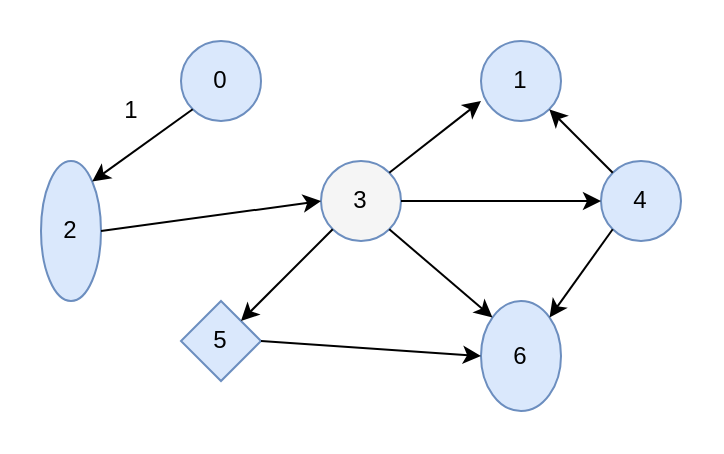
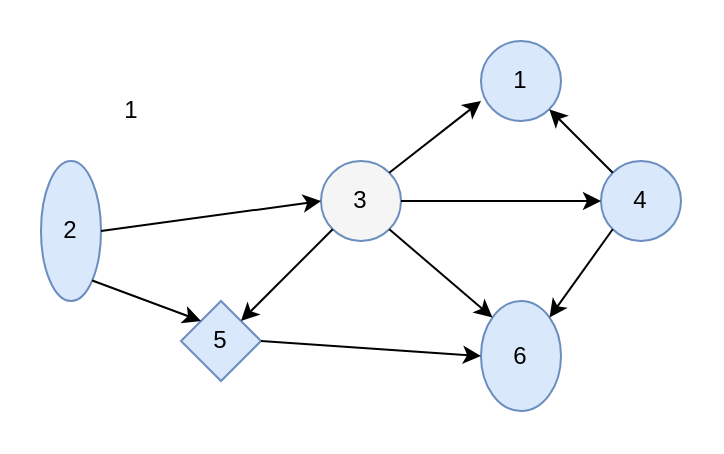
  <mxCell id="0" />
  <mxCell id="1" parent="0" />
- <mxCell id="2" value="0" style="ellipse;whiteSpace=wrap;html=1;aspect=fixed;fillColor=#dae8fc;strokeColor=#6c8ebf;" vertex="1" parent="1"><mxGeometry x="90" y="20" width="40" height="40" as="geometry" /></mxCell>
  <mxCell id="3" value="1" style="ellipse;whiteSpace=wrap;html=1;aspect=fixed;fillColor=#dae8fc;strokeColor=#6c8ebf;" vertex="1" parent="1"><mxGeometry x="240" y="20" width="40" height="40" as="geometry" /></mxCell>
  <mxCell id="4" value="2" style="ellipse;whiteSpace=wrap;html=1;aspect=fixed;fillColor=#dae8fc;strokeColor=#6c8ebf;" vertex="1" parent="1"><mxGeometry x="20" y="80" width="30" height="70" as="geometry" /></mxCell>
  <mxCell id="5" value="3" style="ellipse;whiteSpace=wrap;html=1;aspect=fixed;fillColor=#f5f5f5;strokeColor=#6c8ebf;" vertex="1" parent="1"><mxGeometry x="160" y="80" width="40" height="40" as="geometry" /></mxCell>
  <mxCell id="6" value="4" style="ellipse;whiteSpace=wrap;html=1;aspect=fixed;fillColor=#dae8fc;strokeColor=#6c8ebf;" vertex="1" parent="1"><mxGeometry x="300" y="80" width="40" height="40" as="geometry" /></mxCell>
  <mxCell id="7" value="5" style="rhombus;whiteSpace=wrap;html=1;aspect=fixed;fillColor=#dae8fc;strokeColor=#6c8ebf;" vertex="1" parent="1"><mxGeometry x="90" y="150" width="40" height="40" as="geometry" /></mxCell>
  <mxCell id="8" value="6" style="ellipse;whiteSpace=wrap;html=1;aspect=fixed;fillColor=#dae8fc;strokeColor=#6c8ebf;" vertex="1" parent="1"><mxGeometry x="240" y="150" width="40" height="55" as="geometry" /></mxCell>
- <mxCell id="9" value="" style="endArrow=classic;html=1;rounded=0;exitX=0;exitY=1;exitDx=0;exitDy=0;entryX=1;entryY=0;entryDx=0;entryDy=0;" edge="1" parent="1" source="2" target="4"><mxGeometry width="50" height="50" relative="1" as="geometry"><mxPoint x="320" y="240" as="sourcePoint" /><mxPoint x="380" y="190" as="targetPoint" /></mxGeometry></mxCell>
+ <mxCell id="10" value="" style="endArrow=classic;html=1;rounded=0;exitX=1;exitY=1;exitDx=0;exitDy=0;entryX=0;entryY=0;entryDx=0;entryDy=0;" edge="1" parent="1" source="4" target="7"><mxGeometry width="50" height="50" relative="1" as="geometry"><mxPoint x="106" y="64" as="sourcePoint" /><mxPoint x="64" y="96" as="targetPoint" /></mxGeometry></mxCell>
  <mxCell id="11" value="" style="endArrow=classic;html=1;rounded=0;exitX=1;exitY=0.5;exitDx=0;exitDy=0;entryX=0;entryY=0.5;entryDx=0;entryDy=0;" edge="1" parent="1" source="4" target="5"><mxGeometry width="50" height="50" relative="1" as="geometry"><mxPoint x="116" y="74" as="sourcePoint" /><mxPoint x="74" y="106" as="targetPoint" /></mxGeometry></mxCell>
  <mxCell id="12" value="" style="endArrow=classic;html=1;rounded=0;exitX=0;exitY=1;exitDx=0;exitDy=0;entryX=1;entryY=0;entryDx=0;entryDy=0;" edge="1" parent="1" source="5" target="7"><mxGeometry width="50" height="50" relative="1" as="geometry"><mxPoint x="126" y="84" as="sourcePoint" /><mxPoint x="84" y="116" as="targetPoint" /></mxGeometry></mxCell>
  <mxCell id="13" value="" style="endArrow=classic;html=1;rounded=0;exitX=1;exitY=1;exitDx=0;exitDy=0;entryX=0;entryY=0;entryDx=0;entryDy=0;" edge="1" parent="1" source="5" target="8"><mxGeometry width="50" height="50" relative="1" as="geometry"><mxPoint x="136" y="94" as="sourcePoint" /><mxPoint x="94" y="126" as="targetPoint" /></mxGeometry></mxCell>
  <mxCell id="14" value="" style="endArrow=classic;html=1;rounded=0;exitX=1;exitY=0.5;exitDx=0;exitDy=0;entryX=0;entryY=0.5;entryDx=0;entryDy=0;" edge="1" parent="1" source="7" target="8"><mxGeometry width="50" height="50" relative="1" as="geometry"><mxPoint x="146" y="104" as="sourcePoint" /><mxPoint x="104" y="136" as="targetPoint" /></mxGeometry></mxCell>
  <mxCell id="15" value="" style="endArrow=classic;html=1;rounded=0;exitX=0;exitY=1;exitDx=0;exitDy=0;entryX=1;entryY=0;entryDx=0;entryDy=0;" edge="1" parent="1" source="6" target="8"><mxGeometry width="50" height="50" relative="1" as="geometry"><mxPoint x="156" y="114" as="sourcePoint" /><mxPoint x="114" y="146" as="targetPoint" /></mxGeometry></mxCell>
  <mxCell id="16" value="" style="endArrow=classic;html=1;rounded=0;exitX=1;exitY=0.5;exitDx=0;exitDy=0;entryX=0;entryY=0.5;entryDx=0;entryDy=0;" edge="1" parent="1" source="5" target="6"><mxGeometry width="50" height="50" relative="1" as="geometry"><mxPoint x="166" y="124" as="sourcePoint" /><mxPoint x="124" y="156" as="targetPoint" /></mxGeometry></mxCell>
  <mxCell id="17" value="" style="endArrow=classic;html=1;rounded=0;exitX=0;exitY=0;exitDx=0;exitDy=0;entryX=1;entryY=1;entryDx=0;entryDy=0;" edge="1" parent="1" source="6" target="3"><mxGeometry width="50" height="50" relative="1" as="geometry"><mxPoint x="176" y="134" as="sourcePoint" /><mxPoint x="134" y="166" as="targetPoint" /></mxGeometry></mxCell>
  <mxCell id="18" value="" style="endArrow=classic;html=1;rounded=0;exitX=1;exitY=0;exitDx=0;exitDy=0;entryX=0;entryY=0.75;entryDx=0;entryDy=0;entryPerimeter=0;" edge="1" parent="1" source="5" target="3"><mxGeometry width="50" height="50" relative="1" as="geometry"><mxPoint x="186" y="144" as="sourcePoint" /><mxPoint x="144" y="176" as="targetPoint" /></mxGeometry></mxCell>
  <mxCell id="19" value="1" style="text;html=1;align=center;verticalAlign=middle;resizable=0;points=[];autosize=1;strokeColor=none;fillColor=none;" vertex="1" parent="1"><mxGeometry x="50" y="40" width="30" height="30" as="geometry" /></mxCell>
